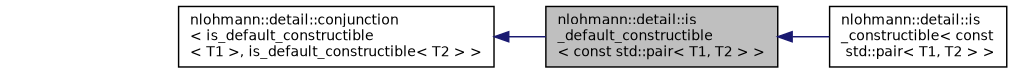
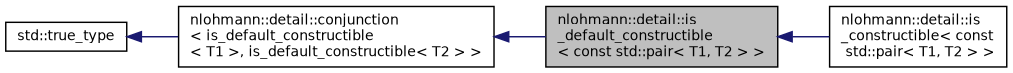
  digraph {
    rankdir=LR
    node [color=black fillcolor=white fontname=Helvetica fontsize=10 shape=record style=filled]
    edge [color=midnightblue dir=back fontname=Helvetica fontsize=10 labelfontname=Helvetica labelfontsize=10 style=solid]
    n1 [fillcolor=grey75 fontcolor=black height=0.2 label="nlohmann::detail::is\l_default_constructible\l\< const std::pair\< T1, T2 \> \>" width=0.4]
    n2 [height=0.2 label="nlohmann::detail::is\l_constructible\< const\l std::pair\< T1, T2 \> \>" width=0.4]
    n3 [height=0.2 label="nlohmann::detail::conjunction\l\< is_default_constructible\l\< T1 \>, is_default_constructible\< T2 \> \>" width=0.4]
+   n4 [height=0.2 label="std::true_type" width=0.4]
    n1 -> n2
    n3 -> n1
+   n4 -> n3
  }
